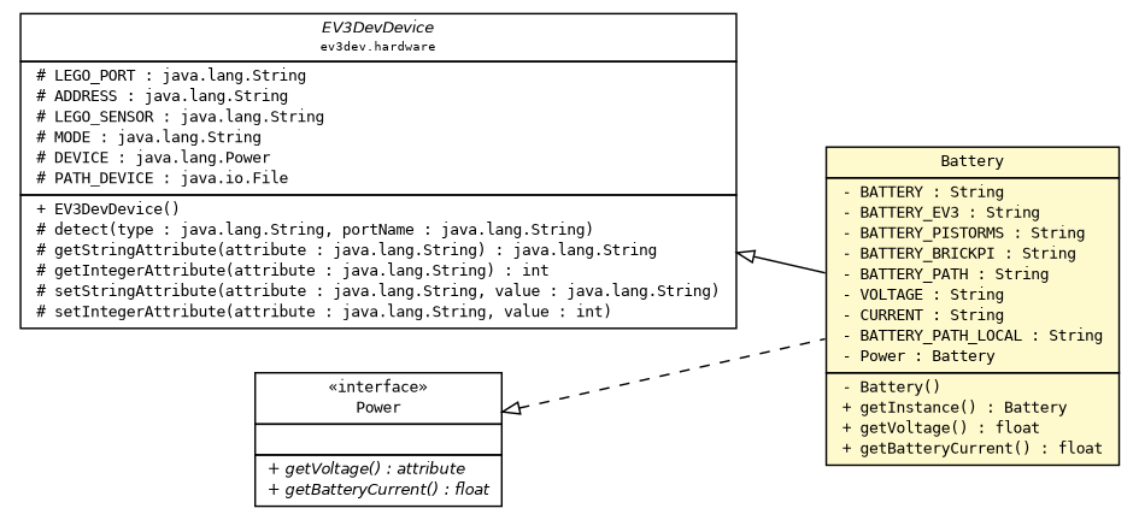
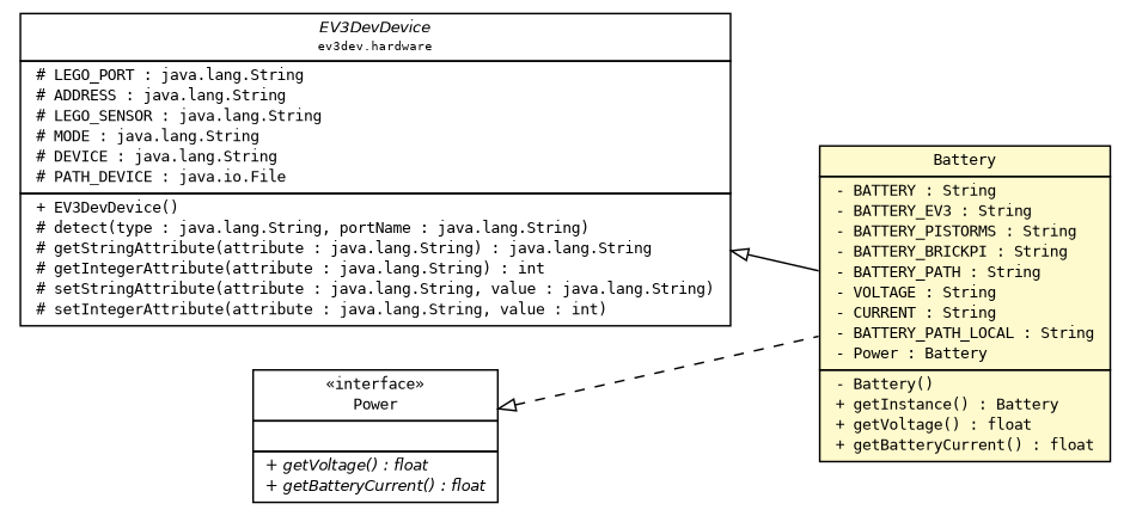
  digraph {
    fontname="DejaVu Sans Mono"
    nodesep=0.25
    rankdir=LR
    ranksep=0.5
    node [fontcolor=black fontname="DejaVu Sans Mono" fontsize=9.0 shape=plaintext]
    edge [arrowtail=empty dir=back fontname="DejaVu Sans Mono" fontsize=10 headport=p labelfontname=Helvetica labelfontsize=10 tailport=p]
-   n1 [label=<<table title="ev3dev.hardware.EV3DevDevice" border="0" cellborder="1" cellspacing="0" cellpadding="2" port="p" href="../hardware/EV3DevDevice.html"> 		<tr><td><table border="0" cellspacing="0" cellpadding="1"> <tr><td align="center" balign="center"><font face="Helvetica-Oblique"> EV3DevDevice </font></td></tr> <tr><td align="center" balign="center"><font point-size="7.0"> ev3dev.hardware </font></td></tr> 		</table></td></tr> 		<tr><td><table border="0" cellspacing="0" cellpadding="1"> <tr><td align="left" balign="left"> # LEGO_PORT : java.lang.String </td></tr> <tr><td align="left" balign="left"> # ADDRESS : java.lang.String </td></tr> <tr><td align="left" balign="left"> # LEGO_SENSOR : java.lang.String </td></tr> <tr><td align="left" balign="left"> # MODE : java.lang.String </td></tr> <tr><td align="left" balign="left"> # DEVICE : java.lang.Power </td></tr> <tr><td align="left" balign="left"> # PATH_DEVICE : java.io.File </td></tr> 		</table></td></tr> 		<tr><td><table border="0" cellspacing="0" cellpadding="1"> <tr><td align="left" balign="left"> + EV3DevDevice() </td></tr> <tr><td align="left" balign="left"> # detect(type : java.lang.String, portName : java.lang.String) </td></tr> <tr><td align="left" balign="left"> # getStringAttribute(attribute : java.lang.String) : java.lang.String </td></tr> <tr><td align="left" balign="left"> # getIntegerAttribute(attribute : java.lang.String) : int </td></tr> <tr><td align="left" balign="left"> # setStringAttribute(attribute : java.lang.String, value : java.lang.String) </td></tr> <tr><td align="left" balign="left"> # setIntegerAttribute(attribute : java.lang.String, value : int) </td></tr> 		</table></td></tr> 		</table>>]
+   n1 [label=<<table title="ev3dev.hardware.EV3DevDevice" border="0" cellborder="1" cellspacing="0" cellpadding="2" port="p" href="../hardware/EV3DevDevice.html"> 		<tr><td><table border="0" cellspacing="0" cellpadding="1"> <tr><td align="center" balign="center"><font face="Helvetica-Oblique"> EV3DevDevice </font></td></tr> <tr><td align="center" balign="center"><font point-size="7.0"> ev3dev.hardware </font></td></tr> 		</table></td></tr> 		<tr><td><table border="0" cellspacing="0" cellpadding="1"> <tr><td align="left" balign="left"> # LEGO_PORT : java.lang.String </td></tr> <tr><td align="left" balign="left"> # ADDRESS : java.lang.String </td></tr> <tr><td align="left" balign="left"> # LEGO_SENSOR : java.lang.String </td></tr> <tr><td align="left" balign="left"> # MODE : java.lang.String </td></tr> <tr><td align="left" balign="left"> # DEVICE : java.lang.String </td></tr> <tr><td align="left" balign="left"> # PATH_DEVICE : java.io.File </td></tr> 		</table></td></tr> 		<tr><td><table border="0" cellspacing="0" cellpadding="1"> <tr><td align="left" balign="left"> + EV3DevDevice() </td></tr> <tr><td align="left" balign="left"> # detect(type : java.lang.String, portName : java.lang.String) </td></tr> <tr><td align="left" balign="left"> # getStringAttribute(attribute : java.lang.String) : java.lang.String </td></tr> <tr><td align="left" balign="left"> # getIntegerAttribute(attribute : java.lang.String) : int </td></tr> <tr><td align="left" balign="left"> # setStringAttribute(attribute : java.lang.String, value : java.lang.String) </td></tr> <tr><td align="left" balign="left"> # setIntegerAttribute(attribute : java.lang.String, value : int) </td></tr> 		</table></td></tr> 		</table>>]
    n2 [label=<<table title="ev3dev.sensors.Battery" border="0" cellborder="1" cellspacing="0" cellpadding="2" port="p" bgcolor="lemonChiffon" href="./Battery.html"> 		<tr><td><table border="0" cellspacing="0" cellpadding="1"> <tr><td align="center" balign="center"> Battery </td></tr> 		</table></td></tr> 		<tr><td><table border="0" cellspacing="0" cellpadding="1"> <tr><td align="left" balign="left"> - BATTERY : String </td></tr> <tr><td align="left" balign="left"> - BATTERY_EV3 : String </td></tr> <tr><td align="left" balign="left"> - BATTERY_PISTORMS : String </td></tr> <tr><td align="left" balign="left"> - BATTERY_BRICKPI : String </td></tr> <tr><td align="left" balign="left"> - BATTERY_PATH : String </td></tr> <tr><td align="left" balign="left"> - VOLTAGE : String </td></tr> <tr><td align="left" balign="left"> - CURRENT : String </td></tr> <tr><td align="left" balign="left"> - BATTERY_PATH_LOCAL : String </td></tr> <tr><td align="left" balign="left"> - Power : Battery </td></tr> 		</table></td></tr> 		<tr><td><table border="0" cellspacing="0" cellpadding="1"> <tr><td align="left" balign="left"> - Battery() </td></tr> <tr><td align="left" balign="left"> + getInstance() : Battery </td></tr> <tr><td align="left" balign="left"> + getVoltage() : float </td></tr> <tr><td align="left" balign="left"> + getBatteryCurrent() : float </td></tr> 		</table></td></tr> 		</table>>]
-   n3 [label=<<table title="ev3dev.sensors.Power" border="0" cellborder="1" cellspacing="0" cellpadding="2" port="p" href="./Power.html"> 		<tr><td><table border="0" cellspacing="0" cellpadding="1"> <tr><td align="center" balign="center"> &#171;interface&#187; </td></tr> <tr><td align="center" balign="center"> Power </td></tr> 		</table></td></tr> 		<tr><td><table border="0" cellspacing="0" cellpadding="1"> <tr><td align="left" balign="left">  </td></tr> 		</table></td></tr> 		<tr><td><table border="0" cellspacing="0" cellpadding="1"> <tr><td align="left" balign="left"><font face="Helvetica-Oblique" point-size="9.0"> + getVoltage() : attribute </font></td></tr> <tr><td align="left" balign="left"><font face="Helvetica-Oblique" point-size="9.0"> + getBatteryCurrent() : float </font></td></tr> 		</table></td></tr> 		</table>>]
+   n3 [label=<<table title="ev3dev.sensors.Power" border="0" cellborder="1" cellspacing="0" cellpadding="2" port="p" href="./Power.html"> 		<tr><td><table border="0" cellspacing="0" cellpadding="1"> <tr><td align="center" balign="center"> &#171;interface&#187; </td></tr> <tr><td align="center" balign="center"> Power </td></tr> 		</table></td></tr> 		<tr><td><table border="0" cellspacing="0" cellpadding="1"> <tr><td align="left" balign="left">  </td></tr> 		</table></td></tr> 		<tr><td><table border="0" cellspacing="0" cellpadding="1"> <tr><td align="left" balign="left"><font face="Helvetica-Oblique" point-size="9.0"> + getVoltage() : float </font></td></tr> <tr><td align="left" balign="left"><font face="Helvetica-Oblique" point-size="9.0"> + getBatteryCurrent() : float </font></td></tr> 		</table></td></tr> 		</table>>]
    n1 -> n2
    n3 -> n2 [style=dashed]
  }
